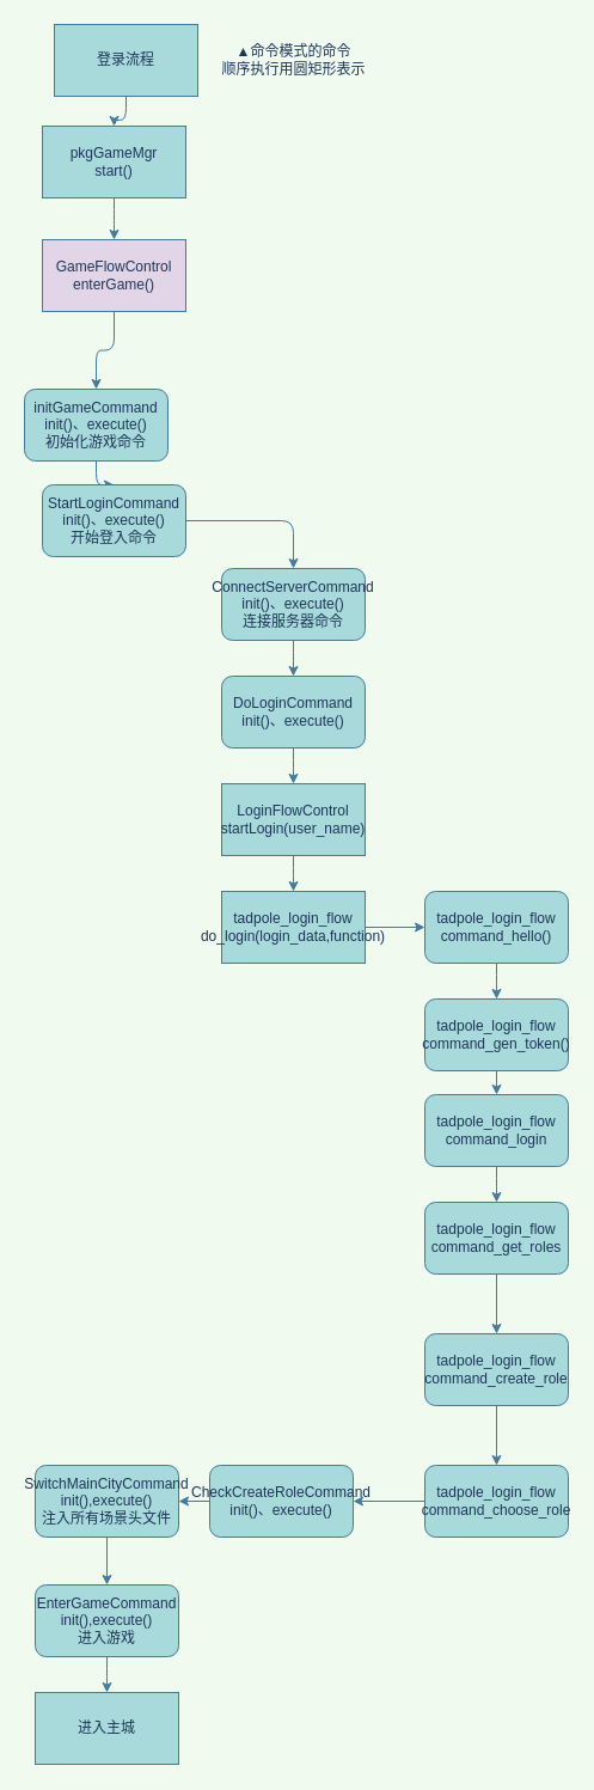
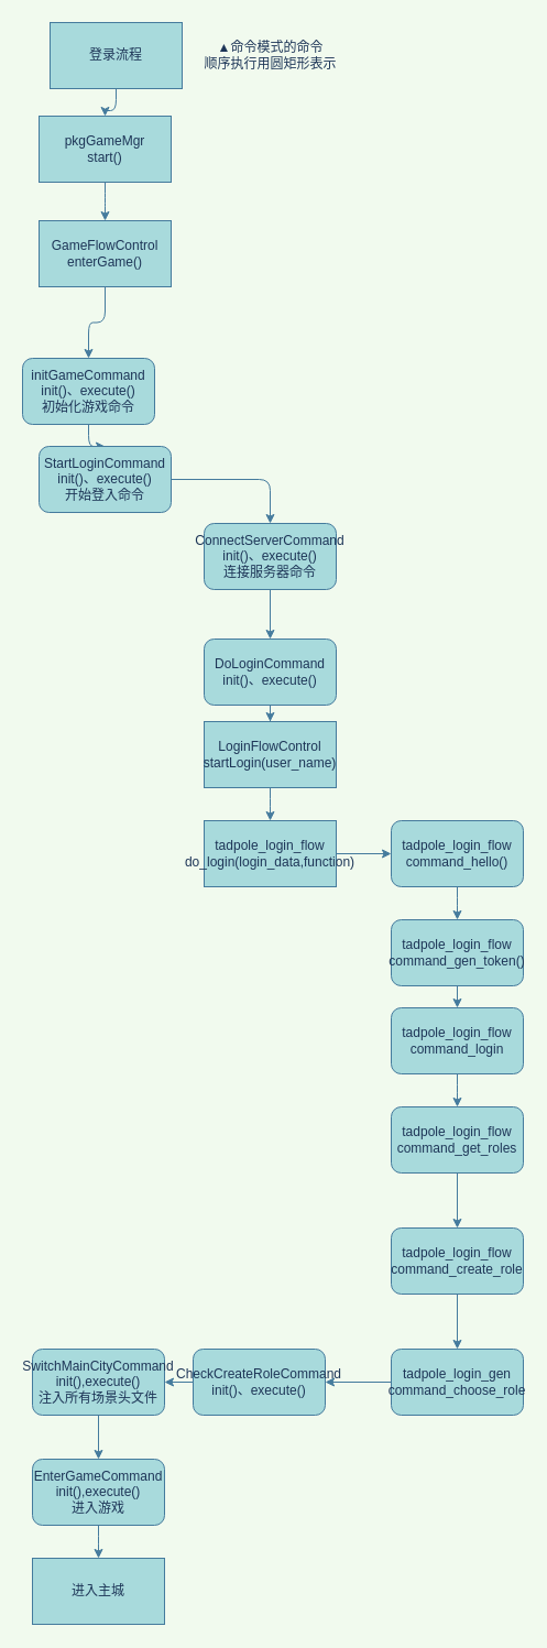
  <mxCell id="0" />
  <mxCell id="1" parent="0" />
  <mxCell id="2" style="edgeStyle=orthogonalEdgeStyle;curved=0;rounded=1;sketch=0;orthogonalLoop=1;jettySize=auto;html=1;fontColor=#1D3557;strokeColor=#457B9D;fillColor=#A8DADC;" edge="1" parent="1" source="3" target="5"><mxGeometry relative="1" as="geometry" /></mxCell>
  <mxCell id="3" value="登录流程" style="rounded=0;whiteSpace=wrap;html=1;fillColor=#A8DADC;strokeColor=#457B9D;fontColor=#1D3557;" vertex="1" parent="1"><mxGeometry x="45" y="20" width="120" height="60" as="geometry" /></mxCell>
  <mxCell id="4" style="edgeStyle=orthogonalEdgeStyle;curved=0;rounded=1;sketch=0;orthogonalLoop=1;jettySize=auto;html=1;fontColor=#1D3557;strokeColor=#457B9D;fillColor=#A8DADC;" edge="1" parent="1" source="5" target="7"><mxGeometry relative="1" as="geometry" /></mxCell>
  <mxCell id="5" value="pkgGameMgr&lt;br&gt;start()" style="rounded=0;whiteSpace=wrap;html=1;fillColor=#A8DADC;strokeColor=#457B9D;fontColor=#1D3557;" vertex="1" parent="1"><mxGeometry x="35" y="105" width="120" height="60" as="geometry" /></mxCell>
  <mxCell id="6" style="edgeStyle=orthogonalEdgeStyle;curved=0;rounded=1;sketch=0;orthogonalLoop=1;jettySize=auto;html=1;fontColor=#1D3557;strokeColor=#457B9D;fillColor=#A8DADC;" edge="1" parent="1" source="7" target="9"><mxGeometry relative="1" as="geometry" /></mxCell>
- <mxCell id="7" value="GameFlowControl&lt;br&gt;enterGame()" style="rounded=0;whiteSpace=wrap;html=1;sketch=0;fontColor=#1D3557;strokeColor=#457B9D;fillColor=#e1d5e7;" vertex="1" parent="1"><mxGeometry x="35" y="200" width="120" height="60" as="geometry" /></mxCell>
+ <mxCell id="7" value="GameFlowControl&lt;br&gt;enterGame()" style="rounded=0;whiteSpace=wrap;html=1;sketch=0;fontColor=#1D3557;strokeColor=#457B9D;fillColor=#A8DADC;" vertex="1" parent="1"><mxGeometry x="35" y="200" width="120" height="60" as="geometry" /></mxCell>
  <mxCell id="8" style="edgeStyle=orthogonalEdgeStyle;curved=0;rounded=1;sketch=0;orthogonalLoop=1;jettySize=auto;html=1;fontColor=#1D3557;strokeColor=#457B9D;fillColor=#A8DADC;" edge="1" parent="1" source="9" target="12"><mxGeometry relative="1" as="geometry" /></mxCell>
  <mxCell id="9" value="initGameCommand&lt;br&gt;init()、execute()&lt;br&gt;初始化游戏命令" style="rounded=1;whiteSpace=wrap;html=1;sketch=0;fontColor=#1D3557;strokeColor=#457B9D;fillColor=#A8DADC;" vertex="1" parent="1"><mxGeometry x="20" y="325" width="120" height="60" as="geometry" /></mxCell>
  <mxCell id="10" value="▲命令模式的命令&lt;br&gt;顺序执行用圆矩形表示" style="text;html=1;align=center;verticalAlign=middle;resizable=0;points=[];autosize=1;strokeColor=none;fontColor=#1D3557;" vertex="1" parent="1"><mxGeometry x="175" y="35" width="140" height="30" as="geometry" /></mxCell>
  <mxCell id="11" style="edgeStyle=orthogonalEdgeStyle;curved=0;rounded=1;sketch=0;orthogonalLoop=1;jettySize=auto;html=1;fontColor=#1D3557;strokeColor=#457B9D;fillColor=#A8DADC;" edge="1" parent="1" source="12" target="14"><mxGeometry relative="1" as="geometry" /></mxCell>
  <mxCell id="12" value="StartLoginCommand&lt;br&gt;init()、execute()&lt;br&gt;开始登入命令" style="rounded=1;whiteSpace=wrap;html=1;sketch=0;fontColor=#1D3557;strokeColor=#457B9D;fillColor=#A8DADC;" vertex="1" parent="1"><mxGeometry x="35" y="405" width="120" height="60" as="geometry" /></mxCell>
  <mxCell id="13" style="edgeStyle=orthogonalEdgeStyle;curved=0;rounded=1;sketch=0;orthogonalLoop=1;jettySize=auto;html=1;fontColor=#1D3557;strokeColor=#457B9D;fillColor=#A8DADC;" edge="1" parent="1" source="14" target="16"><mxGeometry relative="1" as="geometry" /></mxCell>
  <mxCell id="14" value="ConnectServerCommand&lt;br&gt;init()、execute()&lt;br&gt;连接服务器命令" style="rounded=1;whiteSpace=wrap;html=1;sketch=0;fontColor=#1D3557;strokeColor=#457B9D;fillColor=#A8DADC;" vertex="1" parent="1"><mxGeometry x="185" y="475" width="120" height="60" as="geometry" /></mxCell>
  <mxCell id="15" style="edgeStyle=orthogonalEdgeStyle;curved=0;rounded=1;sketch=0;orthogonalLoop=1;jettySize=auto;html=1;fontColor=#1D3557;strokeColor=#457B9D;fillColor=#A8DADC;" edge="1" parent="1" source="16" target="18"><mxGeometry relative="1" as="geometry" /></mxCell>
- <mxCell id="16" value="DoLoginCommand&lt;br&gt;init()、execute()&lt;br&gt;" style="rounded=1;whiteSpace=wrap;html=1;sketch=0;fontColor=#1D3557;strokeColor=#457B9D;fillColor=#A8DADC;" vertex="1" parent="1"><mxGeometry x="185" y="565" width="120" height="60" as="geometry" /></mxCell>
+ <mxCell id="16" value="DoLoginCommand&lt;br&gt;init()、execute()&lt;br&gt;" style="rounded=1;whiteSpace=wrap;html=1;sketch=0;fontColor=#1D3557;strokeColor=#457B9D;fillColor=#A8DADC;" vertex="1" parent="1"><mxGeometry x="185" y="580" width="120" height="60" as="geometry" /></mxCell>
  <mxCell id="17" style="edgeStyle=orthogonalEdgeStyle;curved=0;rounded=1;sketch=0;orthogonalLoop=1;jettySize=auto;html=1;fontColor=#1D3557;strokeColor=#457B9D;fillColor=#A8DADC;" edge="1" parent="1" source="18" target="20"><mxGeometry relative="1" as="geometry" /></mxCell>
  <mxCell id="18" value="&lt;span&gt;LoginFlowControl&lt;/span&gt;&lt;br&gt;&lt;span&gt;startLogin(user_name)&lt;/span&gt;" style="rounded=0;whiteSpace=wrap;html=1;sketch=0;fontColor=#1D3557;strokeColor=#457B9D;fillColor=#A8DADC;" vertex="1" parent="1"><mxGeometry x="185" y="655" width="120" height="60" as="geometry" /></mxCell>
  <mxCell id="19" style="edgeStyle=orthogonalEdgeStyle;curved=0;rounded=1;sketch=0;orthogonalLoop=1;jettySize=auto;html=1;fontColor=#1D3557;strokeColor=#457B9D;fillColor=#A8DADC;" edge="1" parent="1" source="20" target="22"><mxGeometry relative="1" as="geometry" /></mxCell>
  <mxCell id="20" value="tadpole_login_flow&lt;br&gt;do_login(login_data,function)" style="rounded=0;whiteSpace=wrap;html=1;sketch=0;fontColor=#1D3557;strokeColor=#457B9D;fillColor=#A8DADC;" vertex="1" parent="1"><mxGeometry x="185" y="745" width="120" height="60" as="geometry" /></mxCell>
  <mxCell id="21" style="edgeStyle=orthogonalEdgeStyle;curved=0;rounded=1;sketch=0;orthogonalLoop=1;jettySize=auto;html=1;fontColor=#1D3557;strokeColor=#457B9D;fillColor=#A8DADC;" edge="1" parent="1" source="22" target="24"><mxGeometry relative="1" as="geometry" /></mxCell>
  <mxCell id="22" value="tadpole_login_flow&lt;br&gt;command_hello()" style="rounded=1;whiteSpace=wrap;html=1;sketch=0;fontColor=#1D3557;strokeColor=#457B9D;fillColor=#A8DADC;" vertex="1" parent="1"><mxGeometry x="355" y="745" width="120" height="60" as="geometry" /></mxCell>
  <mxCell id="23" style="edgeStyle=orthogonalEdgeStyle;curved=0;rounded=1;sketch=0;orthogonalLoop=1;jettySize=auto;html=1;fontColor=#1D3557;strokeColor=#457B9D;fillColor=#A8DADC;" edge="1" parent="1" source="24" target="26"><mxGeometry relative="1" as="geometry" /></mxCell>
  <mxCell id="24" value="tadpole_login_flow&lt;br&gt;command_gen_token()" style="rounded=1;whiteSpace=wrap;html=1;sketch=0;fontColor=#1D3557;strokeColor=#457B9D;fillColor=#A8DADC;" vertex="1" parent="1"><mxGeometry x="355" y="835" width="120" height="60" as="geometry" /></mxCell>
  <mxCell id="25" style="edgeStyle=orthogonalEdgeStyle;curved=0;rounded=1;sketch=0;orthogonalLoop=1;jettySize=auto;html=1;fontColor=#1D3557;strokeColor=#457B9D;fillColor=#A8DADC;" edge="1" parent="1" source="26" target="28"><mxGeometry relative="1" as="geometry" /></mxCell>
  <mxCell id="26" value="tadpole_login_flow&lt;br&gt;command_login" style="rounded=1;whiteSpace=wrap;html=1;sketch=0;fontColor=#1D3557;strokeColor=#457B9D;fillColor=#A8DADC;" vertex="1" parent="1"><mxGeometry x="355" y="915" width="120" height="60" as="geometry" /></mxCell>
  <mxCell id="27" style="edgeStyle=orthogonalEdgeStyle;curved=0;rounded=1;sketch=0;orthogonalLoop=1;jettySize=auto;html=1;fontColor=#1D3557;strokeColor=#457B9D;fillColor=#A8DADC;" edge="1" parent="1" source="28" target="30"><mxGeometry relative="1" as="geometry" /></mxCell>
  <mxCell id="28" value="tadpole_login_flow&lt;br&gt;command_get_roles" style="rounded=1;whiteSpace=wrap;html=1;sketch=0;fontColor=#1D3557;strokeColor=#457B9D;fillColor=#A8DADC;" vertex="1" parent="1"><mxGeometry x="355" y="1005" width="120" height="60" as="geometry" /></mxCell>
  <mxCell id="29" style="edgeStyle=orthogonalEdgeStyle;curved=0;rounded=1;sketch=0;orthogonalLoop=1;jettySize=auto;html=1;fontColor=#1D3557;strokeColor=#457B9D;fillColor=#A8DADC;" edge="1" parent="1" source="30" target="32"><mxGeometry relative="1" as="geometry" /></mxCell>
  <mxCell id="30" value="tadpole_login_flow&lt;br&gt;command_create_role" style="rounded=1;whiteSpace=wrap;html=1;sketch=0;fontColor=#1D3557;strokeColor=#457B9D;fillColor=#A8DADC;" vertex="1" parent="1"><mxGeometry x="355" y="1115" width="120" height="60" as="geometry" /></mxCell>
  <mxCell id="31" style="edgeStyle=orthogonalEdgeStyle;curved=0;rounded=1;sketch=0;orthogonalLoop=1;jettySize=auto;html=1;fontColor=#1D3557;strokeColor=#457B9D;fillColor=#A8DADC;" edge="1" parent="1" source="32" target="34"><mxGeometry relative="1" as="geometry" /></mxCell>
- <mxCell id="32" value="tadpole_login_flow&lt;br&gt;command_choose_role" style="rounded=1;whiteSpace=wrap;html=1;sketch=0;fontColor=#1D3557;strokeColor=#457B9D;fillColor=#A8DADC;" vertex="1" parent="1"><mxGeometry x="355" y="1225" width="120" height="60" as="geometry" /></mxCell>
+ <mxCell id="32" value="tadpole_login_gen&lt;br&gt;command_choose_role" style="rounded=1;whiteSpace=wrap;html=1;sketch=0;fontColor=#1D3557;strokeColor=#457B9D;fillColor=#A8DADC;" vertex="1" parent="1"><mxGeometry x="355" y="1225" width="120" height="60" as="geometry" /></mxCell>
  <mxCell id="33" style="edgeStyle=orthogonalEdgeStyle;curved=0;rounded=1;sketch=0;orthogonalLoop=1;jettySize=auto;html=1;fontColor=#1D3557;strokeColor=#457B9D;fillColor=#A8DADC;" edge="1" parent="1" source="34" target="36"><mxGeometry relative="1" as="geometry" /></mxCell>
  <mxCell id="34" value="CheckCreateRoleCommand&lt;br&gt;init()、execute()&lt;br&gt;" style="rounded=1;whiteSpace=wrap;html=1;sketch=0;fontColor=#1D3557;strokeColor=#457B9D;fillColor=#A8DADC;" vertex="1" parent="1"><mxGeometry x="175" y="1225" width="120" height="60" as="geometry" /></mxCell>
  <mxCell id="35" style="edgeStyle=orthogonalEdgeStyle;curved=0;rounded=1;sketch=0;orthogonalLoop=1;jettySize=auto;html=1;fontColor=#1D3557;strokeColor=#457B9D;fillColor=#A8DADC;" edge="1" parent="1" source="36" target="38"><mxGeometry relative="1" as="geometry" /></mxCell>
  <mxCell id="36" value="SwitchMainCityCommand&lt;br&gt;init(),execute()&lt;br&gt;注入所有场景头文件" style="rounded=1;whiteSpace=wrap;html=1;sketch=0;fontColor=#1D3557;strokeColor=#457B9D;fillColor=#A8DADC;" vertex="1" parent="1"><mxGeometry x="29" y="1225" width="120" height="60" as="geometry" /></mxCell>
  <mxCell id="37" style="edgeStyle=orthogonalEdgeStyle;curved=0;rounded=1;sketch=0;orthogonalLoop=1;jettySize=auto;html=1;fontColor=#1D3557;strokeColor=#457B9D;fillColor=#A8DADC;" edge="1" parent="1" source="38" target="39"><mxGeometry relative="1" as="geometry" /></mxCell>
  <mxCell id="38" value="EnterGameCommand&lt;br&gt;init(),execute()&lt;br&gt;进入游戏" style="rounded=1;whiteSpace=wrap;html=1;sketch=0;fontColor=#1D3557;strokeColor=#457B9D;fillColor=#A8DADC;" vertex="1" parent="1"><mxGeometry x="29" y="1325" width="120" height="60" as="geometry" /></mxCell>
  <mxCell id="39" value="进入主城" style="rounded=0;whiteSpace=wrap;html=1;sketch=0;fontColor=#1D3557;strokeColor=#457B9D;fillColor=#A8DADC;" vertex="1" parent="1"><mxGeometry x="29" y="1415" width="120" height="60" as="geometry" /></mxCell>
